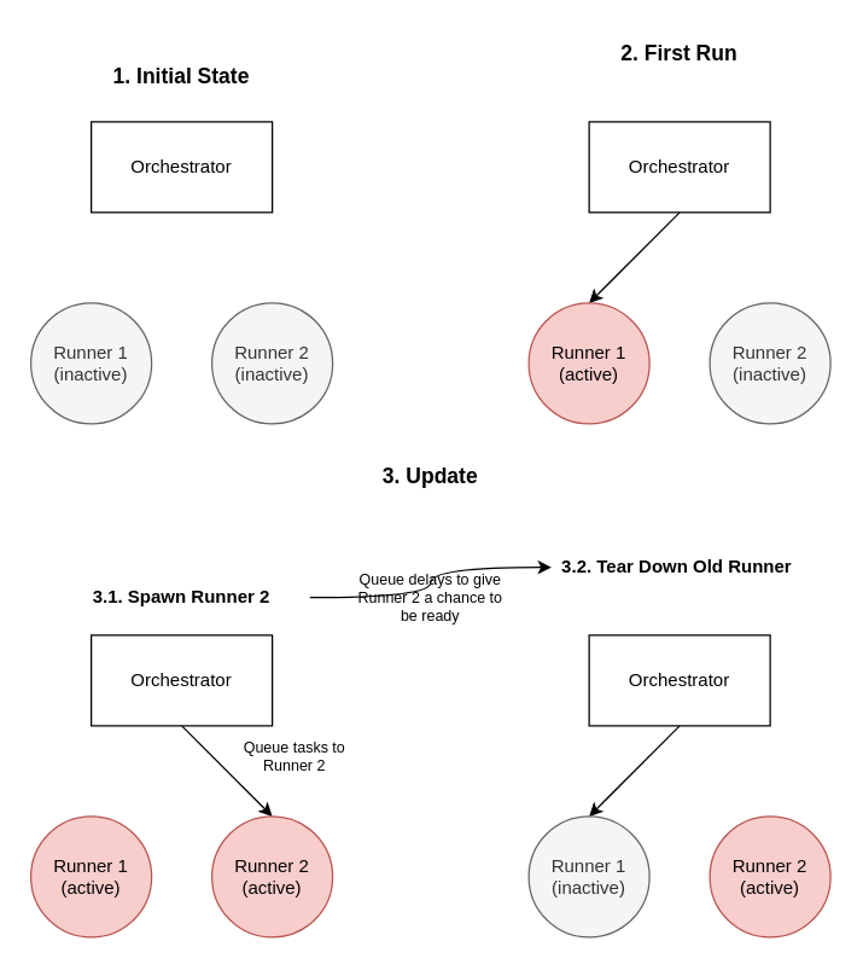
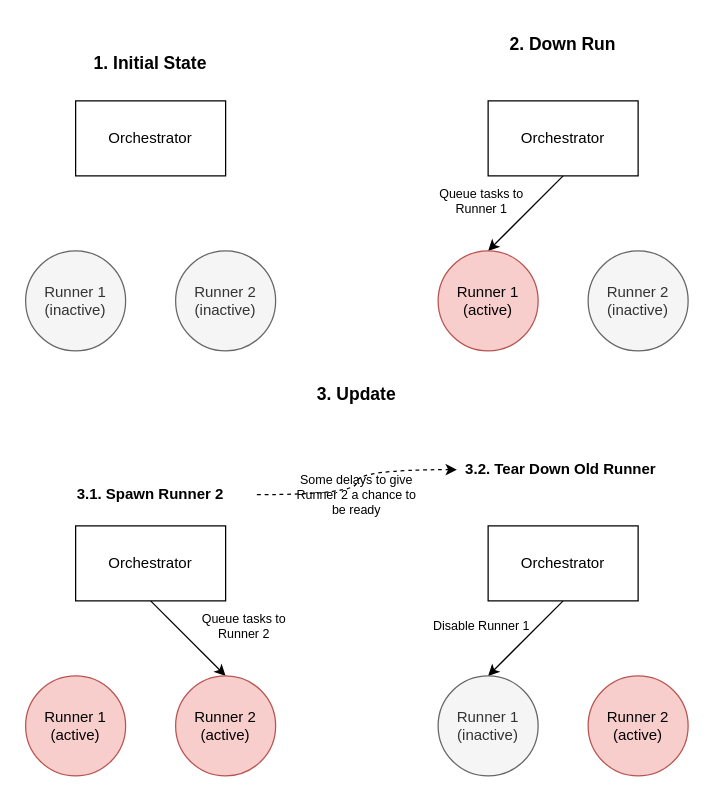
  <mxCell id="0" />
  <mxCell id="1" parent="0" />
  <mxCell id="2" value="Orchestrator" style="rounded=0;whiteSpace=wrap;html=1;" vertex="1" parent="1"><mxGeometry x="60" y="80" width="120" height="60" as="geometry" /></mxCell>
  <mxCell id="3" value="Runner 1&lt;br&gt;(inactive)" style="ellipse;whiteSpace=wrap;html=1;aspect=fixed;fillColor=#f5f5f5;strokeColor=#666666;fontColor=#333333;" vertex="1" parent="1"><mxGeometry x="20" y="200" width="80" height="80" as="geometry" /></mxCell>
  <mxCell id="4" value="Runner 2&lt;br&gt;(inactive)" style="ellipse;whiteSpace=wrap;html=1;aspect=fixed;fillColor=#f5f5f5;strokeColor=#666666;fontColor=#333333;" vertex="1" parent="1"><mxGeometry x="140" y="200" width="80" height="80" as="geometry" /></mxCell>
  <mxCell id="5" value="1. Initial State" style="text;html=1;strokeColor=none;fillColor=none;align=center;verticalAlign=middle;whiteSpace=wrap;rounded=0;fontSize=14;fontStyle=1" vertex="1" parent="1"><mxGeometry x="35" y="35" width="170" height="30" as="geometry" /></mxCell>
  <mxCell id="6" style="rounded=0;orthogonalLoop=1;jettySize=auto;html=1;exitX=0.5;exitY=1;exitDx=0;exitDy=0;entryX=0.5;entryY=0;entryDx=0;entryDy=0;fontSize=14;" edge="1" parent="1" source="7" target="8"><mxGeometry relative="1" as="geometry" /></mxCell>
  <mxCell id="7" value="Orchestrator" style="rounded=0;whiteSpace=wrap;html=1;" vertex="1" parent="1"><mxGeometry x="390" y="80" width="120" height="60" as="geometry" /></mxCell>
  <mxCell id="8" value="Runner 1&lt;br&gt;(active)" style="ellipse;whiteSpace=wrap;html=1;aspect=fixed;fillColor=#f8cecc;strokeColor=#b85450;" vertex="1" parent="1"><mxGeometry x="350" y="200" width="80" height="80" as="geometry" /></mxCell>
  <mxCell id="9" value="Runner 2&lt;br&gt;(inactive)" style="ellipse;whiteSpace=wrap;html=1;aspect=fixed;fillColor=#f5f5f5;strokeColor=#666666;fontColor=#333333;" vertex="1" parent="1"><mxGeometry x="470" y="200" width="80" height="80" as="geometry" /></mxCell>
- <mxCell id="10" value="2. First Run" style="text;html=1;strokeColor=none;fillColor=none;align=center;verticalAlign=middle;whiteSpace=wrap;rounded=0;fontSize=14;fontStyle=1" vertex="1" parent="1"><mxGeometry x="365" y="20" width="170" height="30" as="geometry" /></mxCell>
+ <mxCell id="10" value="2. Down Run" style="text;html=1;strokeColor=none;fillColor=none;align=center;verticalAlign=middle;whiteSpace=wrap;rounded=0;fontSize=14;fontStyle=1" vertex="1" parent="1"><mxGeometry x="365" y="20" width="170" height="30" as="geometry" /></mxCell>
+ <mxCell id="11" value="Queue tasks to Runner 1" style="text;html=1;strokeColor=none;fillColor=none;align=center;verticalAlign=middle;whiteSpace=wrap;rounded=0;fontSize=10;" vertex="1" parent="1"><mxGeometry x="340" y="150" width="90" height="20" as="geometry" /></mxCell>
  <mxCell id="12" style="edgeStyle=none;rounded=0;orthogonalLoop=1;jettySize=auto;html=1;exitX=0.5;exitY=1;exitDx=0;exitDy=0;entryX=0.5;entryY=0;entryDx=0;entryDy=0;fontSize=12;" edge="1" parent="1" source="13" target="15"><mxGeometry relative="1" as="geometry" /></mxCell>
  <mxCell id="13" value="Orchestrator" style="rounded=0;whiteSpace=wrap;html=1;" vertex="1" parent="1"><mxGeometry x="60" y="420" width="120" height="60" as="geometry" /></mxCell>
  <mxCell id="14" value="Runner 1&lt;br&gt;(active)" style="ellipse;whiteSpace=wrap;html=1;aspect=fixed;fillColor=#f8cecc;strokeColor=#b85450;" vertex="1" parent="1"><mxGeometry x="20" y="540" width="80" height="80" as="geometry" /></mxCell>
  <mxCell id="15" value="Runner 2&lt;br&gt;(active)" style="ellipse;whiteSpace=wrap;html=1;aspect=fixed;fillColor=#f8cecc;strokeColor=#b85450;" vertex="1" parent="1"><mxGeometry x="140" y="540" width="80" height="80" as="geometry" /></mxCell>
- <mxCell id="16" style="edgeStyle=orthogonalEdgeStyle;rounded=0;orthogonalLoop=1;jettySize=auto;html=1;exitX=1;exitY=0.5;exitDx=0;exitDy=0;entryX=0;entryY=0.5;entryDx=0;entryDy=0;fontSize=12;dashed=0;curved=1;" edge="1" parent="1" source="17" target="24"><mxGeometry relative="1" as="geometry" /></mxCell>
+ <mxCell id="16" style="edgeStyle=orthogonalEdgeStyle;rounded=0;orthogonalLoop=1;jettySize=auto;html=1;exitX=1;exitY=0.5;exitDx=0;exitDy=0;entryX=0;entryY=0.5;entryDx=0;entryDy=0;fontSize=12;dashed=1;curved=1;" edge="1" parent="1" source="17" target="24"><mxGeometry relative="1" as="geometry" /></mxCell>
  <mxCell id="17" value="3.1. Spawn Runner 2" style="text;html=1;strokeColor=none;fillColor=none;align=center;verticalAlign=middle;whiteSpace=wrap;rounded=0;fontSize=12;fontStyle=1" vertex="1" parent="1"><mxGeometry x="35" y="380" width="170" height="30" as="geometry" /></mxCell>
  <mxCell id="18" value="Queue tasks to Runner 2" style="text;html=1;strokeColor=none;fillColor=none;align=center;verticalAlign=middle;whiteSpace=wrap;rounded=0;fontSize=10;" vertex="1" parent="1"><mxGeometry x="150" y="490" width="90" height="20" as="geometry" /></mxCell>
  <mxCell id="19" value="3. Update" style="text;html=1;strokeColor=none;fillColor=none;align=center;verticalAlign=middle;whiteSpace=wrap;rounded=0;fontSize=14;fontStyle=1" vertex="1" parent="1"><mxGeometry x="200" y="300" width="170" height="30" as="geometry" /></mxCell>
  <mxCell id="20" style="edgeStyle=none;rounded=0;orthogonalLoop=1;jettySize=auto;html=1;exitX=0.5;exitY=1;exitDx=0;exitDy=0;entryX=0.5;entryY=0;entryDx=0;entryDy=0;fontSize=12;" edge="1" parent="1" source="21" target="22"><mxGeometry relative="1" as="geometry" /></mxCell>
  <mxCell id="21" value="Orchestrator" style="rounded=0;whiteSpace=wrap;html=1;" vertex="1" parent="1"><mxGeometry x="390" y="420" width="120" height="60" as="geometry" /></mxCell>
  <mxCell id="22" value="Runner 1&lt;br&gt;(inactive)" style="ellipse;whiteSpace=wrap;html=1;aspect=fixed;fillColor=#f5f5f5;strokeColor=#666666;fontColor=#333333;" vertex="1" parent="1"><mxGeometry x="350" y="540" width="80" height="80" as="geometry" /></mxCell>
  <mxCell id="23" value="Runner 2&lt;br&gt;(active)" style="ellipse;whiteSpace=wrap;html=1;aspect=fixed;fillColor=#f8cecc;strokeColor=#b85450;" vertex="1" parent="1"><mxGeometry x="470" y="540" width="80" height="80" as="geometry" /></mxCell>
  <mxCell id="24" value="3.2. Tear Down Old Runner&amp;nbsp;" style="text;html=1;strokeColor=none;fillColor=none;align=center;verticalAlign=middle;whiteSpace=wrap;rounded=0;fontSize=12;fontStyle=1" vertex="1" parent="1"><mxGeometry x="365" y="360" width="170" height="30" as="geometry" /></mxCell>
- <mxCell id="26" value="Queue delays to give Runner 2 a chance to be ready" style="text;html=1;strokeColor=none;fillColor=none;align=center;verticalAlign=middle;whiteSpace=wrap;rounded=0;fontSize=10;" vertex="1" parent="1"><mxGeometry x="230" y="370" width="110" height="50" as="geometry" /></mxCell>
+ <mxCell id="25" value="Disable Runner 1" style="text;html=1;strokeColor=none;fillColor=none;align=center;verticalAlign=middle;whiteSpace=wrap;rounded=0;fontSize=10;" vertex="1" parent="1"><mxGeometry x="340" y="490" width="90" height="20" as="geometry" /></mxCell>
+ <mxCell id="26" value="Some delays to give Runner 2 a chance to be ready" style="text;html=1;strokeColor=none;fillColor=none;align=center;verticalAlign=middle;whiteSpace=wrap;rounded=0;fontSize=10;" vertex="1" parent="1"><mxGeometry x="230" y="370" width="110" height="50" as="geometry" /></mxCell>
